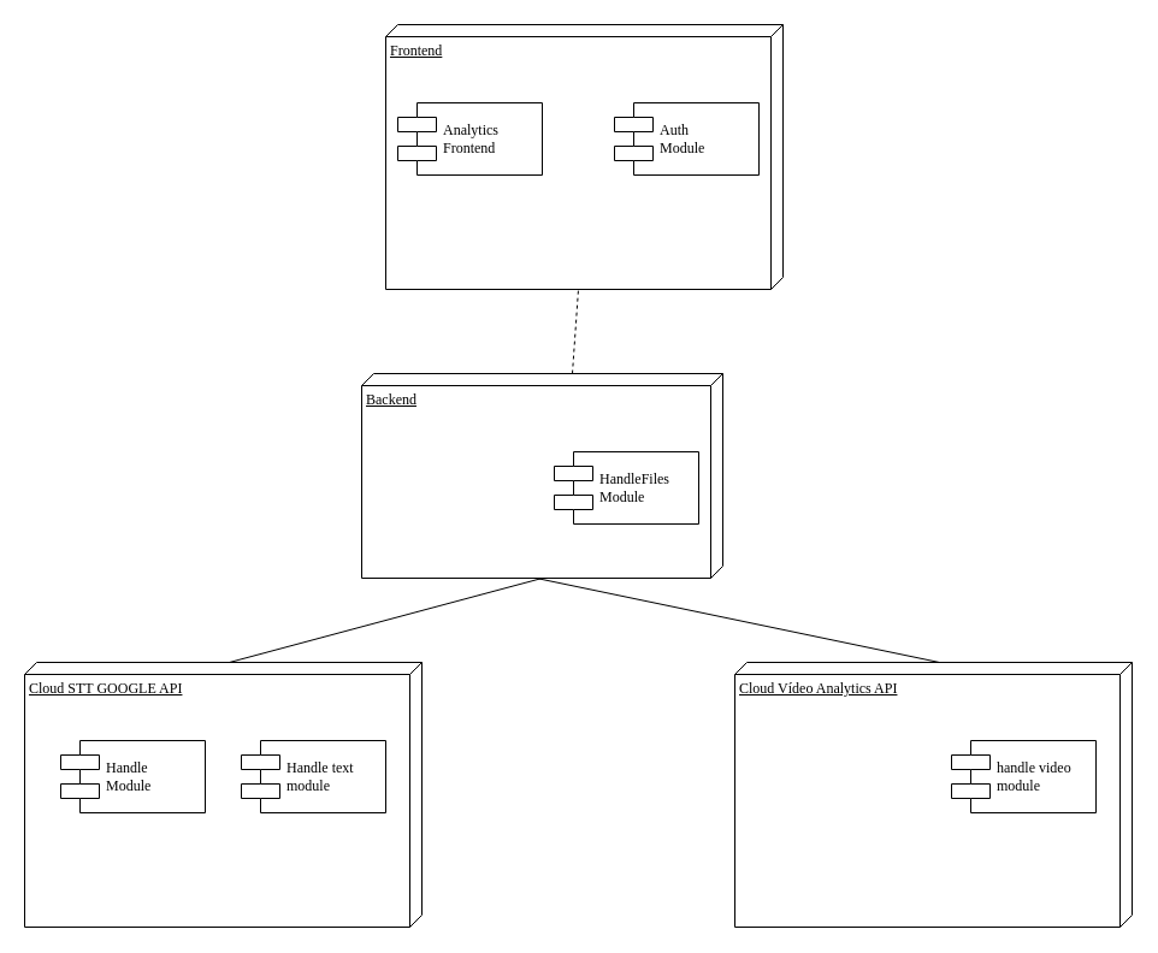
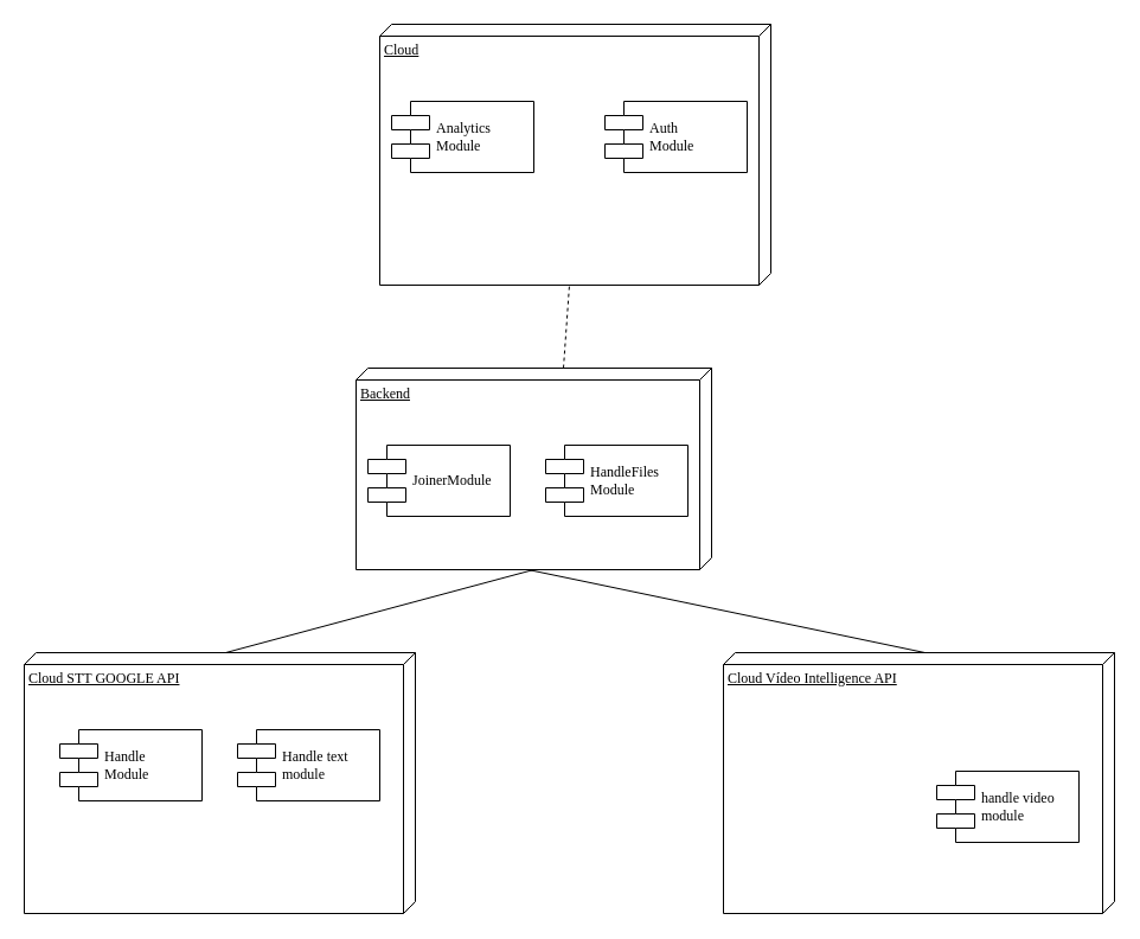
  <mxCell id="0" />
  <mxCell id="1" parent="0" />
- <mxCell id="2" value="Frontend" style="verticalAlign=top;align=left;spacingTop=8;spacingLeft=2;spacingRight=12;shape=cube;size=10;direction=south;fontStyle=4;html=1;rounded=0;shadow=0;comic=0;labelBackgroundColor=none;strokeWidth=1;fontFamily=Verdana;fontSize=12" parent="1" vertex="1"><mxGeometry x="320" y="20" width="330" height="220" as="geometry" /></mxCell>
+ <mxCell id="2" value="Cloud" style="verticalAlign=top;align=left;spacingTop=8;spacingLeft=2;spacingRight=12;shape=cube;size=10;direction=south;fontStyle=4;html=1;rounded=0;shadow=0;comic=0;labelBackgroundColor=none;strokeWidth=1;fontFamily=Verdana;fontSize=12" parent="1" vertex="1"><mxGeometry x="320" y="20" width="330" height="220" as="geometry" /></mxCell>
  <mxCell id="3" value="Cloud STT GOOGLE API" style="verticalAlign=top;align=left;spacingTop=8;spacingLeft=2;spacingRight=12;shape=cube;size=10;direction=south;fontStyle=4;html=1;rounded=0;shadow=0;comic=0;labelBackgroundColor=none;strokeWidth=1;fontFamily=Verdana;fontSize=12" parent="1" vertex="1"><mxGeometry x="20" y="550" width="330" height="220" as="geometry" /></mxCell>
  <mxCell id="4" value="Backend" style="verticalAlign=top;align=left;spacingTop=8;spacingLeft=2;spacingRight=12;shape=cube;size=10;direction=south;fontStyle=4;html=1;rounded=0;shadow=0;comic=0;labelBackgroundColor=none;strokeWidth=1;fontFamily=Verdana;fontSize=12" parent="1" vertex="1"><mxGeometry x="300" y="310" width="300" height="170" as="geometry" /></mxCell>
- <mxCell id="5" value="Analytics&lt;br&gt;Frontend" style="shape=component;align=left;spacingLeft=36;rounded=0;shadow=0;comic=0;labelBackgroundColor=none;strokeWidth=1;fontFamily=Verdana;fontSize=12;html=1;" parent="1" vertex="1"><mxGeometry x="330" y="85" width="120" height="60" as="geometry" /></mxCell>
+ <mxCell id="5" value="Analytics&lt;br&gt;Module" style="shape=component;align=left;spacingLeft=36;rounded=0;shadow=0;comic=0;labelBackgroundColor=none;strokeWidth=1;fontFamily=Verdana;fontSize=12;html=1;" parent="1" vertex="1"><mxGeometry x="330" y="85" width="120" height="60" as="geometry" /></mxCell>
  <mxCell id="6" value="Handle&lt;br&gt;Module" style="shape=component;align=left;spacingLeft=36;rounded=0;shadow=0;comic=0;labelBackgroundColor=none;strokeWidth=1;fontFamily=Verdana;fontSize=12;html=1;" parent="1" vertex="1"><mxGeometry x="50" y="615" width="120" height="60" as="geometry" /></mxCell>
+ <mxCell id="7" value="JoinerModule" style="shape=component;align=left;spacingLeft=36;rounded=0;shadow=0;comic=0;labelBackgroundColor=none;strokeWidth=1;fontFamily=Verdana;fontSize=12;html=1;" parent="1" vertex="1"><mxGeometry x="310" y="375" width="120" height="60" as="geometry" /></mxCell>
  <mxCell id="8" style="rounded=0;html=1;labelBackgroundColor=none;startArrow=none;startFill=0;startSize=8;endArrow=none;endFill=0;endSize=16;fontFamily=Verdana;fontSize=12;entryX=0;entryY=0;entryDx=0;entryDy=160;entryPerimeter=0;" parent="1" target="3" edge="1"><mxGeometry relative="1" as="geometry"><mxPoint x="450" y="480" as="sourcePoint" /></mxGeometry></mxCell>
  <mxCell id="9" style="rounded=0;html=1;labelBackgroundColor=none;startArrow=none;startFill=0;startSize=8;endArrow=none;endFill=0;endSize=16;fontFamily=Verdana;fontSize=12;exitX=0;exitY=0;exitDx=0;exitDy=125;exitPerimeter=0;entryX=0;entryY=0;entryDx=220;entryDy=170;entryPerimeter=0;dashed=1;" parent="1" source="4" target="2" edge="1"><mxGeometry relative="1" as="geometry" /></mxCell>
- <mxCell id="10" value="Cloud Vídeo Analytics API" style="verticalAlign=top;align=left;spacingTop=8;spacingLeft=2;spacingRight=12;shape=cube;size=10;direction=south;fontStyle=4;html=1;rounded=0;shadow=0;comic=0;labelBackgroundColor=none;strokeWidth=1;fontFamily=Verdana;fontSize=12" vertex="1" parent="1"><mxGeometry x="610" y="550" width="330" height="220" as="geometry" /></mxCell>
+ <mxCell id="10" value="Cloud Vídeo Intelligence API" style="verticalAlign=top;align=left;spacingTop=8;spacingLeft=2;spacingRight=12;shape=cube;size=10;direction=south;fontStyle=4;html=1;rounded=0;shadow=0;comic=0;labelBackgroundColor=none;strokeWidth=1;fontFamily=Verdana;fontSize=12" vertex="1" parent="1"><mxGeometry x="610" y="550" width="330" height="220" as="geometry" /></mxCell>
  <mxCell id="11" style="rounded=0;html=1;labelBackgroundColor=none;startArrow=none;startFill=0;startSize=8;endArrow=none;endFill=0;endSize=16;fontFamily=Verdana;fontSize=12;entryX=0;entryY=0;entryDx=0;entryDy=160;entryPerimeter=0;exitX=0;exitY=0;exitDx=170;exitDy=155;exitPerimeter=0;" edge="1" parent="1" source="4" target="10"><mxGeometry relative="1" as="geometry"><mxPoint x="475" y="620" as="sourcePoint" /><mxPoint x="200" y="560" as="targetPoint" /></mxGeometry></mxCell>
  <mxCell id="12" value="Auth&amp;nbsp;&lt;br&gt;Module" style="shape=component;align=left;spacingLeft=36;rounded=0;shadow=0;comic=0;labelBackgroundColor=none;strokeWidth=1;fontFamily=Verdana;fontSize=12;html=1;" vertex="1" parent="1"><mxGeometry x="510" y="85" width="120" height="60" as="geometry" /></mxCell>
  <mxCell id="13" value="HandleFiles&lt;br&gt;Module" style="shape=component;align=left;spacingLeft=36;rounded=0;shadow=0;comic=0;labelBackgroundColor=none;strokeWidth=1;fontFamily=Verdana;fontSize=12;html=1;" vertex="1" parent="1"><mxGeometry x="460" y="375" width="120" height="60" as="geometry" /></mxCell>
- <mxCell id="14" value="handle video&lt;br&gt;module" style="shape=component;align=left;spacingLeft=36;rounded=0;shadow=0;comic=0;labelBackgroundColor=none;strokeWidth=1;fontFamily=Verdana;fontSize=12;html=1;" vertex="1" parent="1"><mxGeometry x="790" y="615" width="120" height="60" as="geometry" /></mxCell>
+ <mxCell id="14" value="handle video&lt;br&gt;module" style="shape=component;align=left;spacingLeft=36;rounded=0;shadow=0;comic=0;labelBackgroundColor=none;strokeWidth=1;fontFamily=Verdana;fontSize=12;html=1;" vertex="1" parent="1"><mxGeometry x="790" y="650" width="120" height="60" as="geometry" /></mxCell>
  <mxCell id="15" value="Handle text&lt;br&gt;module" style="shape=component;align=left;spacingLeft=36;rounded=0;shadow=0;comic=0;labelBackgroundColor=none;strokeWidth=1;fontFamily=Verdana;fontSize=12;html=1;" vertex="1" parent="1"><mxGeometry x="200" y="615" width="120" height="60" as="geometry" /></mxCell>
